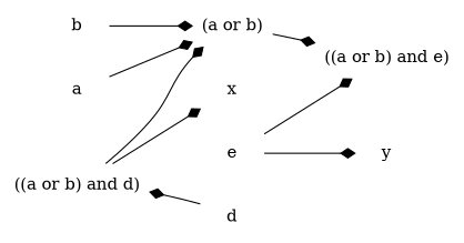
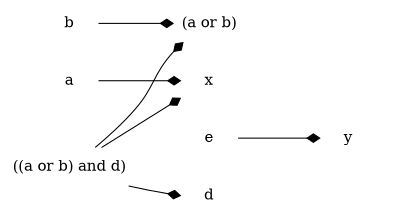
  digraph {
    fontname="DejaVu Serif"
    rankdir=LR
    node [color=black fontname="DejaVu Serif" shape=plaintext]
    edge [arrowhead=diamond fontname="DejaVu Serif"]
    n1 [color=brown label="((a or b) and d)"]
    n2 [label=x]
    n3 [label="(a or b)"]
-   n4 [label="((a or b) and e)"]
    n5 [label=y]
    n6 [label=d]
    n7 [color=brown label=e]
    n8 [label=a]
    n9 [label=b]
    n1 -> n2
    n1 -> n3
-   n3 -> n4
-   n6 -> n1
-   n7 -> n4
+   n1 -> n6
    n7 -> n5
-   n8 -> n3
+   n8 -> n2
    n9 -> n3
  }
